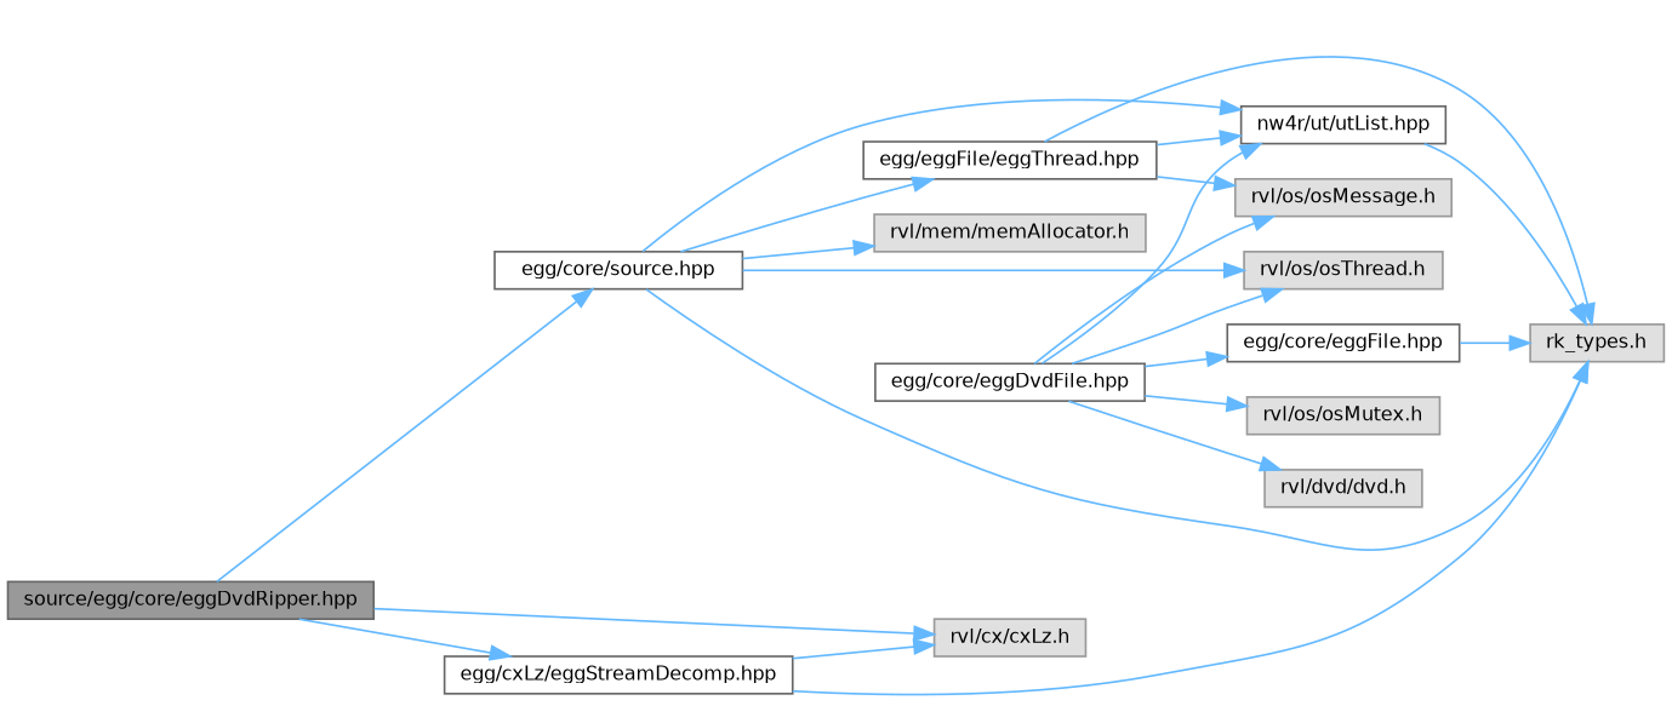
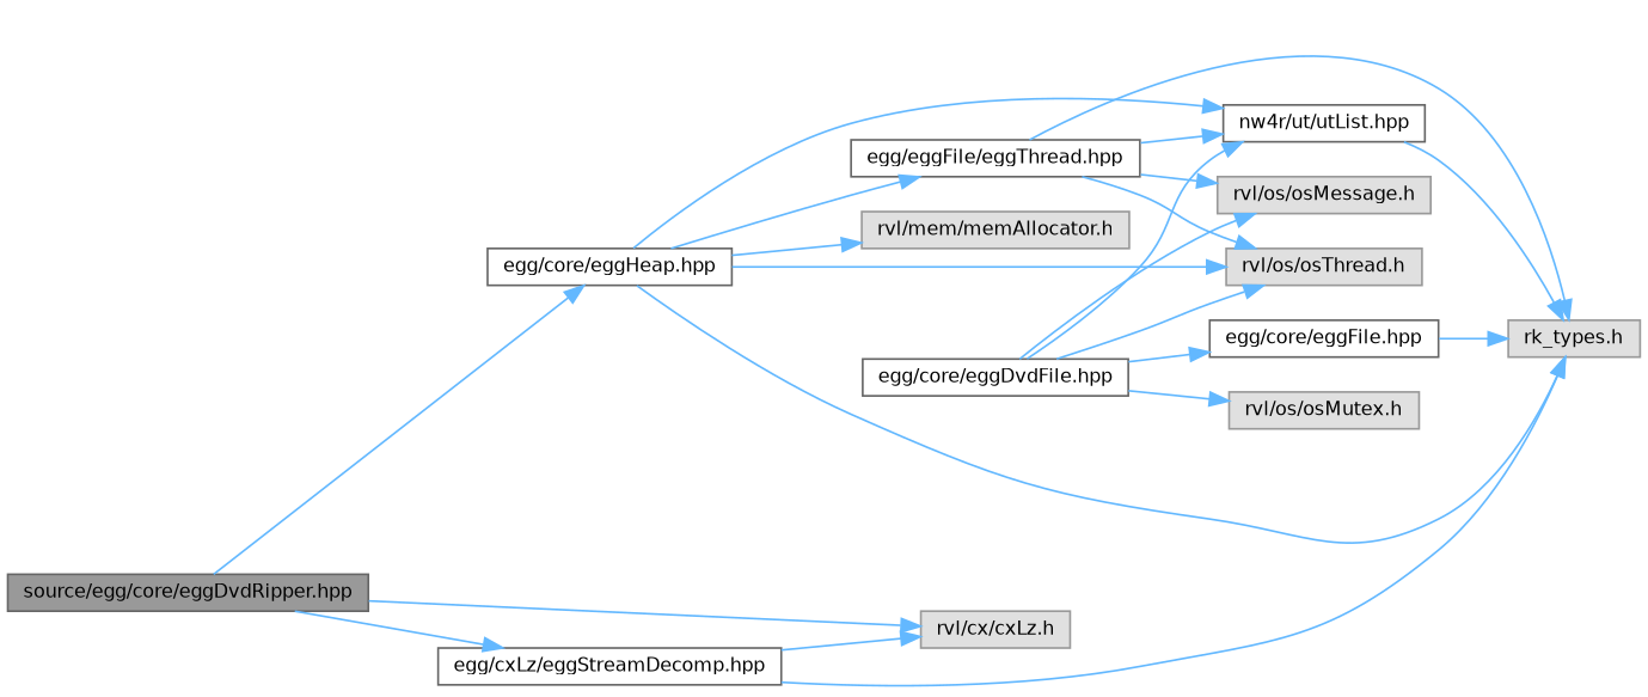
  digraph {
    fontname="DejaVu Sans"
    rankdir=LR
    node [color=grey60 fillcolor="#E0E0E0" fontname="DejaVu Sans" fontsize=10 shape=box style=filled]
    edge [color=steelblue1 fontname="DejaVu Sans" fontsize=10 labelfontname=FreeMono labelfontsize=10 style=solid]
    n1 [color=gray40 fillcolor=grey60 fontcolor=black height=0.2 label="source/egg/core/eggDvdRipper.hpp" width=0.4]
-   n2 [color=grey40 fillcolor=white height=0.2 label="egg/core/source.hpp" width=0.4]
+   n2 [color=grey40 fillcolor=white height=0.2 label="egg/core/eggHeap.hpp" width=0.4]
    n3 [color=grey40 fillcolor=white height=0.2 label="egg/cxLz/eggStreamDecomp.hpp" width=0.4]
    n4 [height=0.2 label="rvl/cx/cxLz.h" width=0.4]
    n5 [color=grey40 fillcolor=white height=0.2 label="egg/core/eggDvdFile.hpp" width=0.4]
    n6 [color=grey40 fillcolor=white height=0.2 label="egg/core/eggFile.hpp" width=0.4]
    n7 [color=grey40 fillcolor=white height=0.2 label="nw4r/ut/utList.hpp" width=0.4]
    n8 [height=0.2 label="rvl/os/osMessage.h" width=0.4]
    n9 [height=0.2 label="rvl/os/osMutex.h" width=0.4]
    n10 [height=0.2 label="rvl/os/osThread.h" width=0.4]
-   n11 [height=0.2 label="rvl/dvd/dvd.h" width=0.4]
    n12 [height=0.2 label="rk_types.h" width=0.4]
    n13 [height=0.2 label="rvl/mem/memAllocator.h" width=0.4]
    n14 [color=grey40 fillcolor=white height=0.2 label="egg/eggFile/eggThread.hpp" width=0.4]
    n1 -> n2
    n1 -> n3
    n1 -> n4
    n2 -> n7
    n2 -> n10
    n2 -> n12
    n2 -> n13
    n2 -> n14
    n3 -> n4
    n3 -> n12
    n5 -> n6
    n5 -> n7
    n5 -> n8
    n5 -> n9
    n5 -> n10
-   n5 -> n11
    n6 -> n12
    n7 -> n12
    n14 -> n7
    n14 -> n8
+   n14 -> n10
    n14 -> n12
  }
